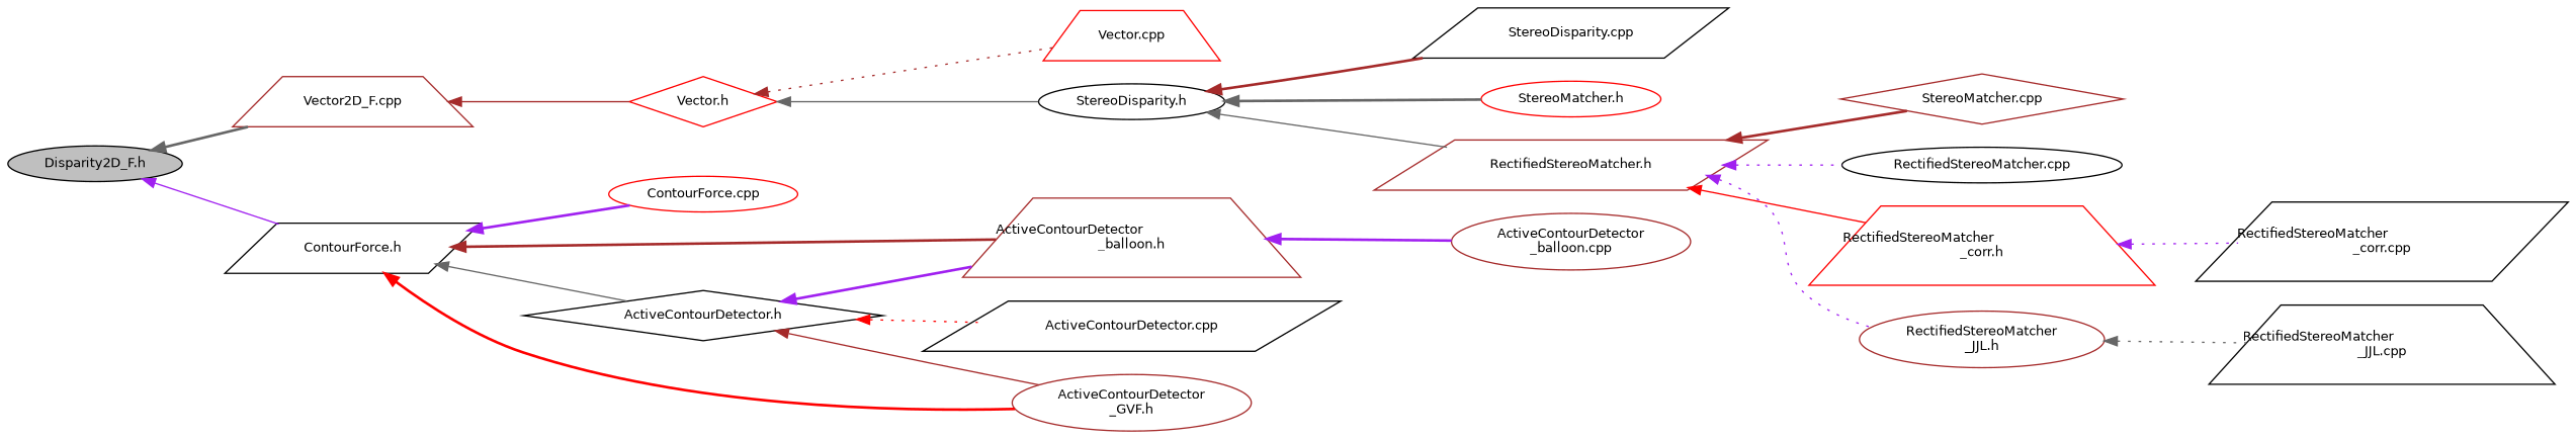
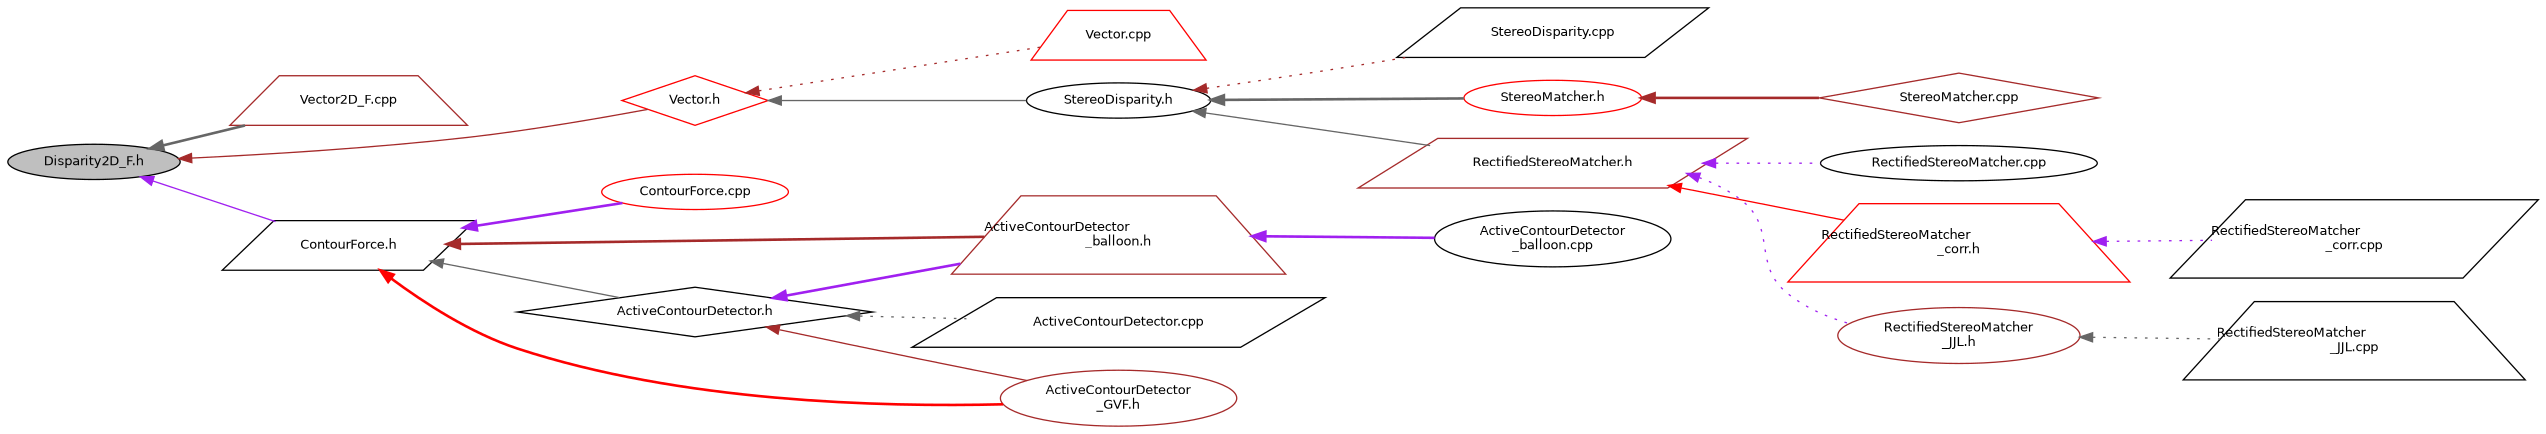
  digraph {
    rankdir=LR
    node [color=black fillcolor=white fontname=Helvetica fontsize=10 shape=ellipse style=filled]
    edge [color=purple dir=back fontname=Helvetica fontsize=10 labelfontname=Helvetica labelfontsize=10 style=bold]
    n1 [fillcolor=grey75 fontcolor=black height=0.2 label="Disparity2D_F.h" width=0.4]
    n2 [color=brown height=0.2 label="Vector2D_F.cpp" shape=trapezium width=0.4]
    n3 [color=red height=0.2 label="Vector.h" shape=diamond width=0.4]
    n4 [height=0.2 label="ContourForce.h" shape=parallelogram width=0.4]
    n5 [color=red height=0.2 label="Vector.cpp" shape=trapezium width=0.4]
    n6 [height=0.2 label="StereoDisparity.h" width=0.4]
    n7 [color=red height=0.2 label="ContourForce.cpp" width=0.4]
    n8 [height=0.2 label="ActiveContourDetector.h" shape=diamond width=0.4]
    n9 [color=brown height=0.2 label="ActiveContourDetector\l_balloon.h" shape=trapezium width=0.4]
    n10 [color=brown height=0.2 label="ActiveContourDetector\l_GVF.h" width=0.4]
    n11 [height=0.2 label="StereoDisparity.cpp" shape=parallelogram width=0.4]
    n12 [color=red height=0.2 label="StereoMatcher.h" width=0.4]
    n13 [color=brown height=0.2 label="RectifiedStereoMatcher.h" shape=parallelogram width=0.4]
    n14 [color=brown height=0.2 label="StereoMatcher.cpp" shape=diamond width=0.4]
    n15 [height=0.2 label="RectifiedStereoMatcher.cpp" width=0.4]
    n16 [color=red height=0.2 label="RectifiedStereoMatcher\l_corr.h" shape=trapezium width=0.4]
    n17 [color=brown height=0.2 label="RectifiedStereoMatcher\l_JJL.h" width=0.4]
    n18 [height=0.2 label="RectifiedStereoMatcher\l_corr.cpp" shape=parallelogram width=0.4]
    n19 [height=0.2 label="RectifiedStereoMatcher\l_JJL.cpp" shape=trapezium width=0.4]
    n20 [height=0.2 label="ActiveContourDetector.cpp" shape=parallelogram width=0.4]
-   n21 [color=brown height=0.2 label="ActiveContourDetector\l_balloon.cpp" width=0.4]
+   n21 [height=0.2 label="ActiveContourDetector\l_balloon.cpp" width=0.4]
    n1 -> n2 [color=gray40]
-   n2 -> n3 [color=brown style=solid]
+   n1 -> n3 [color=brown style=solid]
    n1 -> n4 [style=solid]
    n3 -> n5 [color=brown style=dotted]
    n3 -> n6 [color=gray40 style=solid]
    n4 -> n7
    n4 -> n8 [color=gray40 style=solid]
    n4 -> n9 [color=brown]
    n4 -> n10 [color=red]
-   n6 -> n11 [color=brown]
+   n6 -> n11 [color=brown style=dotted]
    n6 -> n12 [color=gray40]
    n6 -> n13 [color=gray40 style=solid]
    n8 -> n9
    n8 -> n10 [color=brown style=solid]
-   n8 -> n20 [color=red style=dotted]
+   n8 -> n20 [color=gray40 style=dotted]
    n9 -> n21
-   n13 -> n14 [color=brown]
+   n12 -> n14 [color=brown]
    n13 -> n15 [style=dotted]
    n13 -> n16 [color=red style=solid]
    n13 -> n17 [style=dotted]
    n16 -> n18 [style=dotted]
    n17 -> n19 [color=gray40 style=dotted]
  }
